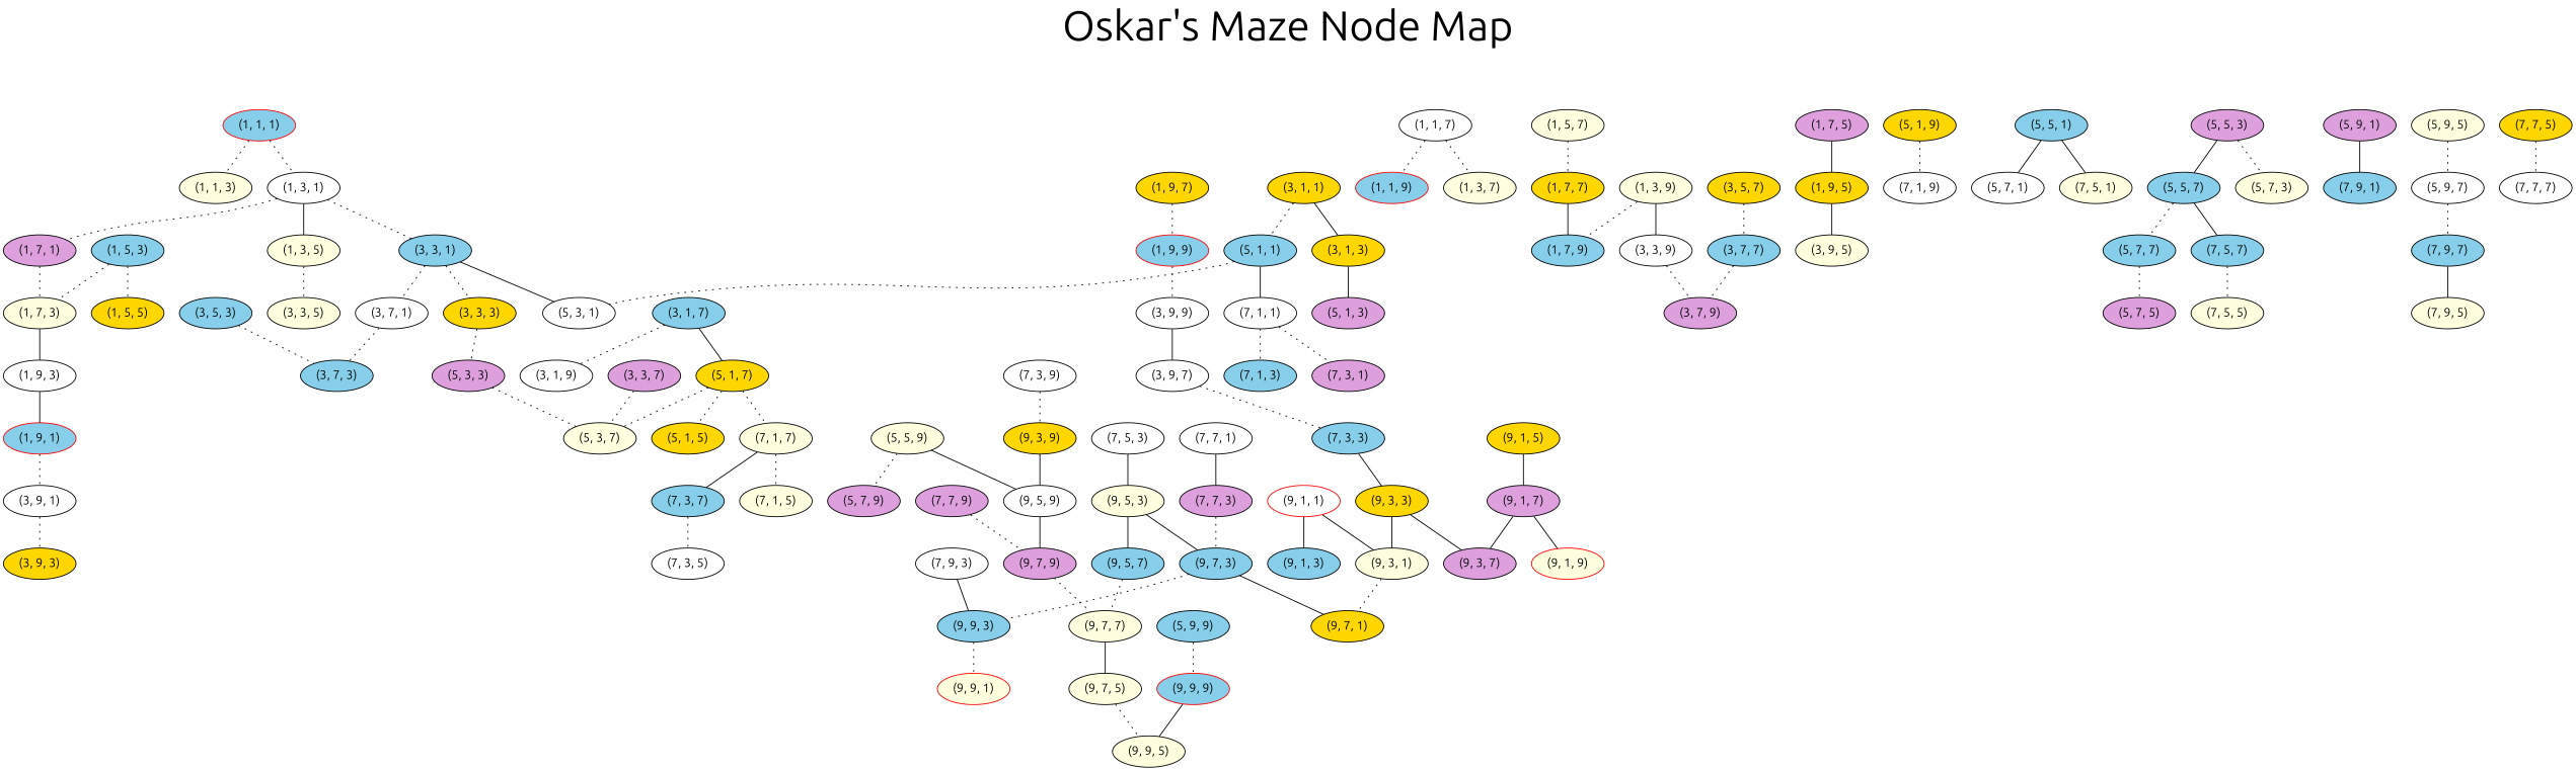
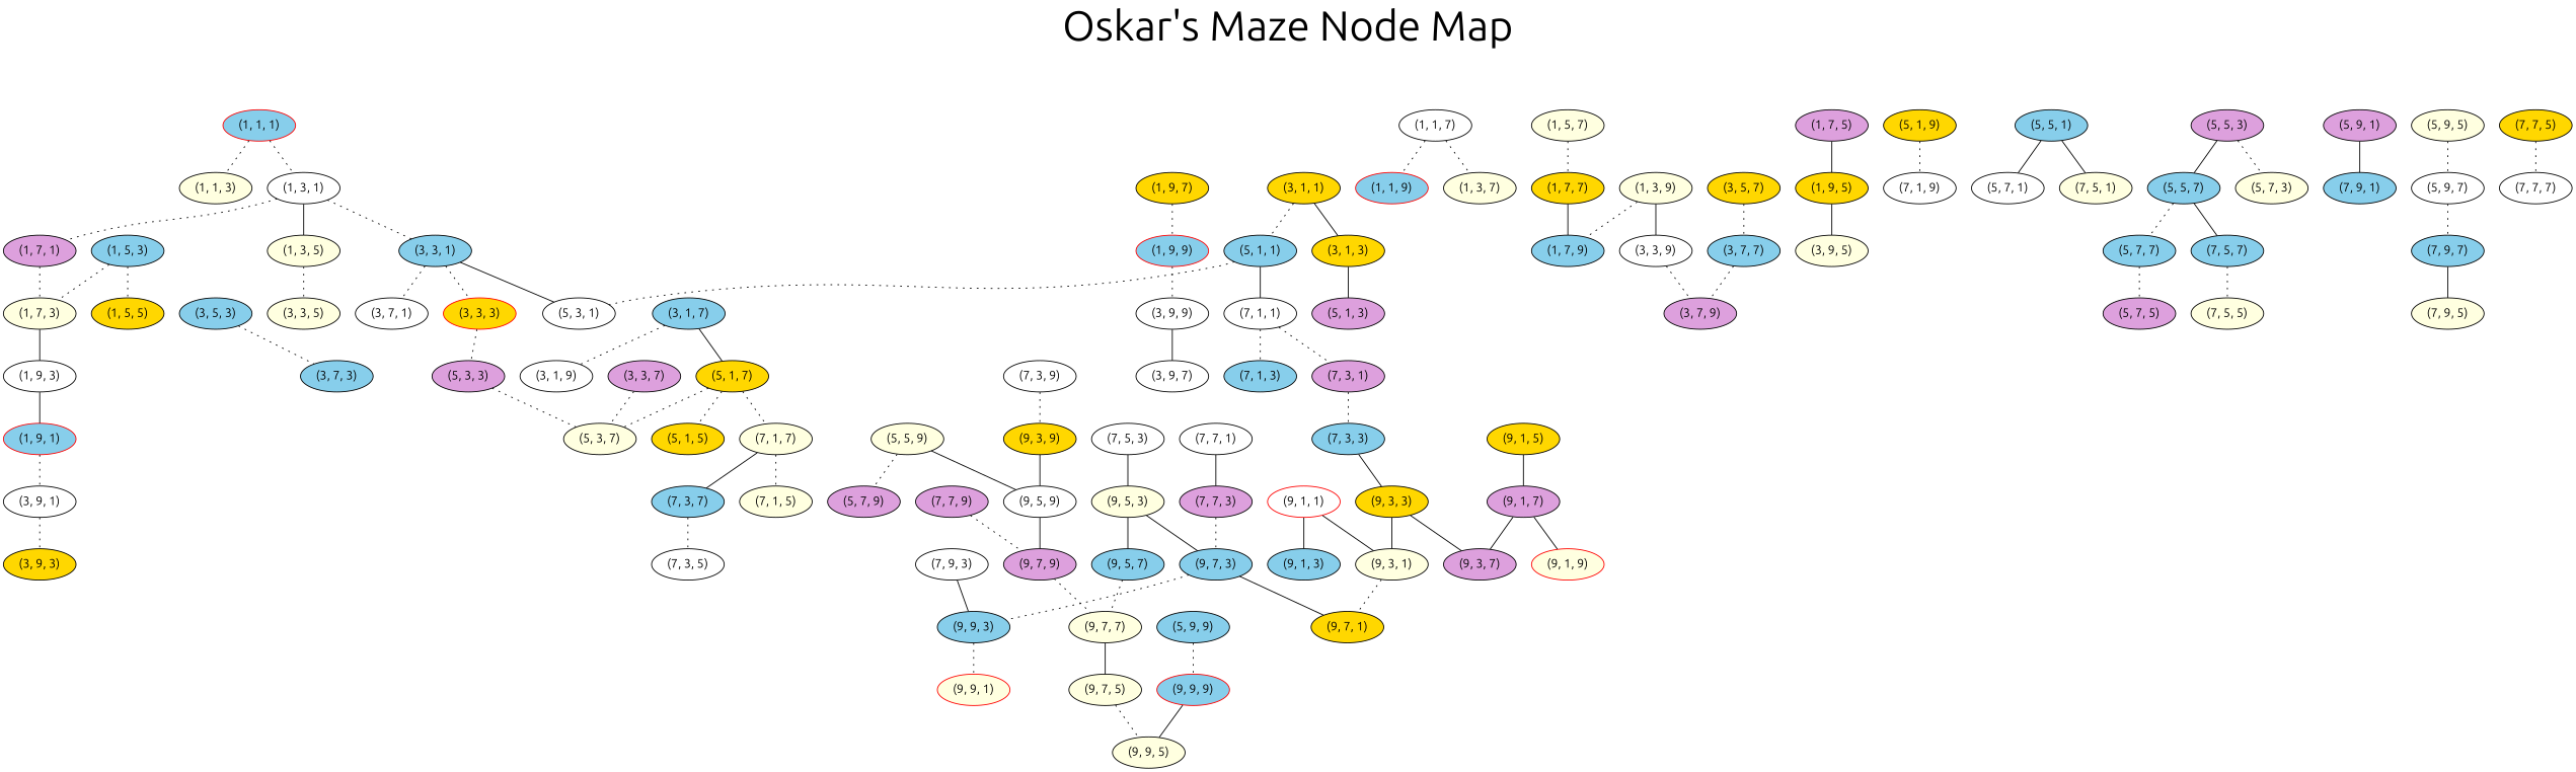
  strict graph {
    fontname=Ubuntu
    fontsize=48
    label="Oskar's Maze Node Map"
    labelloc=t
    node [fillcolor=skyblue fontname=Ubuntu style=filled]
    edge [fontname=Ubuntu style=dotted]
    "(1, 1, 1)" [color=red]
    "(1, 1, 3)" [fillcolor=lightyellow]
    "(1, 3, 1)" [fillcolor=white]
    "(1, 3, 5)" [fillcolor=lightyellow]
    "(1, 7, 1)" [fillcolor=plum]
    "(3, 3, 1)"
    "(1, 1, 9)" [color=red]
    "(1, 9, 1)" [color=red]
    "(3, 9, 1)" [fillcolor=white]
    "(3, 9, 3)" [fillcolor=gold]
    "(1, 9, 9)" [color=red]
    "(3, 9, 9)" [fillcolor=white]
    "(3, 9, 7)" [fillcolor=white]
    "(9, 1, 1)" [color=red fillcolor=white]
    "(9, 3, 1)" [fillcolor=lightyellow]
    "(9, 1, 3)"
    "(9, 7, 1)" [fillcolor=gold]
    "(9, 1, 9)" [color=red fillcolor=lightyellow]
    "(9, 9, 1)" [color=red fillcolor=lightyellow]
    "(9, 9, 9)" [color=red]
    "(9, 9, 5)" [fillcolor=lightyellow]
    "(3, 3, 5)" [fillcolor=lightyellow]
    "(1, 7, 3)" [fillcolor=lightyellow]
-   "(3, 3, 3)" [fillcolor=gold]
+   "(3, 3, 3)" [fillcolor=gold color=red]
    "(3, 7, 1)" [fillcolor=white]
    "(5, 3, 1)" [fillcolor=white]
    "(1, 1, 7)" [fillcolor=white]
    "(1, 3, 7)" [fillcolor=lightyellow]
    "(1, 9, 3)" [fillcolor=white]
    "(5, 3, 3)" [fillcolor=plum]
    "(3, 7, 3)"
    "(1, 3, 9)" [fillcolor=lightyellow]
    "(1, 7, 9)"
    "(3, 3, 9)" [fillcolor=white]
    "(3, 7, 9)" [fillcolor=plum]
    "(1, 5, 3)"
    "(1, 5, 5)" [fillcolor=gold]
    "(1, 5, 7)" [fillcolor=lightyellow]
    "(1, 7, 7)" [fillcolor=gold]
    "(1, 7, 5)" [fillcolor=plum]
    "(1, 9, 5)" [fillcolor=gold]
    "(3, 9, 5)" [fillcolor=lightyellow]
    "(1, 9, 7)" [fillcolor=gold]
    "(5, 3, 7)" [fillcolor=lightyellow]
    "(3, 1, 1)" [fillcolor=gold]
    "(3, 1, 3)" [fillcolor=gold]
    "(5, 1, 1)"
    "(5, 1, 3)" [fillcolor=plum]
    "(7, 1, 1)" [fillcolor=white]
    "(7, 1, 3)"
    "(7, 3, 1)" [fillcolor=plum]
    "(3, 1, 9)" [fillcolor=white]
    "(3, 1, 7)"
    "(5, 1, 7)" [fillcolor=gold]
    "(5, 1, 5)" [fillcolor=gold]
    "(7, 1, 7)" [fillcolor=lightyellow]
    "(7, 1, 5)" [fillcolor=lightyellow]
    "(7, 3, 7)"
    "(3, 3, 7)" [fillcolor=plum]
    "(3, 5, 3)"
    "(3, 5, 7)" [fillcolor=gold]
    "(3, 7, 7)"
    "(7, 3, 3)"
    "(7, 3, 5)" [fillcolor=white]
    "(5, 1, 9)" [fillcolor=gold]
    "(7, 1, 9)" [fillcolor=white]
    "(5, 7, 1)" [fillcolor=white]
    "(5, 5, 1)"
    "(7, 5, 1)" [fillcolor=lightyellow]
    "(5, 5, 3)" [fillcolor=plum]
    "(5, 5, 7)"
    "(5, 7, 3)" [fillcolor=lightyellow]
    "(5, 7, 7)"
    "(7, 5, 7)"
    "(5, 7, 5)" [fillcolor=plum]
    "(7, 5, 5)" [fillcolor=lightyellow]
    "(5, 5, 9)" [fillcolor=lightyellow]
    "(5, 7, 9)" [fillcolor=plum]
    "(9, 5, 9)" [fillcolor=white]
    "(9, 7, 9)" [fillcolor=plum]
    "(9, 7, 7)" [fillcolor=lightyellow]
    "(5, 9, 1)" [fillcolor=plum]
    "(7, 9, 1)"
    "(7, 9, 3)" [fillcolor=white]
    "(9, 9, 3)"
    "(5, 9, 5)" [fillcolor=lightyellow]
    "(5, 9, 7)" [fillcolor=white]
    "(7, 9, 7)"
    "(7, 9, 5)" [fillcolor=lightyellow]
    "(5, 9, 9)"
    "(9, 3, 3)" [fillcolor=gold]
    "(9, 3, 7)" [fillcolor=plum]
    "(7, 3, 9)" [fillcolor=white]
    "(9, 3, 9)" [fillcolor=gold]
    "(7, 5, 3)" [fillcolor=white]
    "(9, 5, 3)" [fillcolor=lightyellow]
    "(9, 7, 3)"
    "(9, 5, 7)"
    "(7, 7, 1)" [fillcolor=white]
    "(7, 7, 3)" [fillcolor=plum]
    "(7, 7, 5)" [fillcolor=gold]
    "(7, 7, 7)" [fillcolor=white]
    "(7, 7, 9)" [fillcolor=plum]
    "(9, 7, 5)" [fillcolor=lightyellow]
    "(9, 1, 5)" [fillcolor=gold]
    "(9, 1, 7)" [fillcolor=plum]
    "(1, 1, 1)" -- "(1, 1, 3)"
    "(1, 1, 1)" -- "(1, 3, 1)"
    "(1, 3, 1)" -- "(1, 3, 5)" [style=solid]
    "(1, 3, 1)" -- "(1, 7, 1)"
    "(1, 3, 1)" -- "(3, 3, 1)"
    "(1, 3, 5)" -- "(3, 3, 5)"
    "(1, 7, 1)" -- "(1, 7, 3)"
    "(3, 3, 1)" -- "(3, 3, 3)"
    "(3, 3, 1)" -- "(3, 7, 1)"
    "(3, 3, 1)" -- "(5, 3, 1)" [style=solid]
    "(1, 9, 1)" -- "(3, 9, 1)"
    "(3, 9, 1)" -- "(3, 9, 3)"
    "(1, 9, 9)" -- "(3, 9, 9)"
    "(3, 9, 9)" -- "(3, 9, 7)" [style=solid]
    "(9, 1, 1)" -- "(9, 3, 1)" [style=solid]
    "(9, 1, 1)" -- "(9, 1, 3)" [style=solid]
    "(9, 3, 1)" -- "(9, 7, 1)"
    "(9, 9, 9)" -- "(9, 9, 5)" [style=solid]
    "(1, 7, 3)" -- "(1, 9, 3)" [style=solid]
    "(3, 3, 3)" -- "(5, 3, 3)"
-   "(3, 7, 1)" -- "(3, 7, 3)"
    "(1, 1, 7)" -- "(1, 1, 9)"
    "(1, 1, 7)" -- "(1, 3, 7)"
    "(1, 9, 3)" -- "(1, 9, 1)" [style=solid]
    "(5, 3, 3)" -- "(5, 3, 7)"
    "(1, 3, 9)" -- "(1, 7, 9)"
    "(1, 3, 9)" -- "(3, 3, 9)" [style=solid]
    "(3, 3, 9)" -- "(3, 7, 9)"
    "(1, 5, 3)" -- "(1, 7, 3)"
    "(1, 5, 3)" -- "(1, 5, 5)"
    "(1, 5, 7)" -- "(1, 7, 7)"
    "(1, 7, 7)" -- "(1, 7, 9)" [style=solid]
    "(1, 7, 5)" -- "(1, 9, 5)" [style=solid]
    "(1, 9, 5)" -- "(3, 9, 5)" [style=solid]
    "(1, 9, 7)" -- "(1, 9, 9)"
    "(3, 1, 1)" -- "(3, 1, 3)" [style=solid]
    "(3, 1, 1)" -- "(5, 1, 1)"
    "(3, 1, 3)" -- "(5, 1, 3)" [style=solid]
    "(5, 1, 1)" -- "(5, 3, 1)"
    "(5, 1, 1)" -- "(7, 1, 1)" [style=solid]
    "(7, 1, 1)" -- "(7, 1, 3)"
    "(7, 1, 1)" -- "(7, 3, 1)"
-   "(3, 9, 7)" -- "(7, 3, 3)"
+   "(7, 3, 1)" -- "(7, 3, 3)"
    "(3, 1, 7)" -- "(3, 1, 9)"
    "(3, 1, 7)" -- "(5, 1, 7)" [style=solid]
    "(5, 1, 7)" -- "(5, 3, 7)"
    "(5, 1, 7)" -- "(5, 1, 5)"
    "(5, 1, 7)" -- "(7, 1, 7)"
    "(7, 1, 7)" -- "(7, 1, 5)"
    "(7, 1, 7)" -- "(7, 3, 7)" [style=solid]
    "(7, 3, 7)" -- "(7, 3, 5)"
    "(3, 3, 7)" -- "(5, 3, 7)"
    "(3, 5, 3)" -- "(3, 7, 3)"
    "(3, 5, 7)" -- "(3, 7, 7)"
    "(3, 7, 7)" -- "(3, 7, 9)"
    "(7, 3, 3)" -- "(9, 3, 3)" [style=solid]
    "(5, 1, 9)" -- "(7, 1, 9)"
    "(5, 5, 1)" -- "(5, 7, 1)" [style=solid]
    "(5, 5, 1)" -- "(7, 5, 1)" [style=solid]
    "(5, 5, 3)" -- "(5, 5, 7)" [style=solid]
    "(5, 5, 3)" -- "(5, 7, 3)"
    "(5, 5, 7)" -- "(5, 7, 7)"
    "(5, 5, 7)" -- "(7, 5, 7)" [style=solid]
    "(5, 7, 7)" -- "(5, 7, 5)"
    "(7, 5, 7)" -- "(7, 5, 5)"
    "(5, 5, 9)" -- "(5, 7, 9)"
    "(5, 5, 9)" -- "(9, 5, 9)" [style=solid]
    "(9, 5, 9)" -- "(9, 7, 9)" [style=solid]
    "(9, 7, 9)" -- "(9, 7, 7)"
    "(9, 7, 7)" -- "(9, 7, 5)" [style=solid]
    "(5, 9, 1)" -- "(7, 9, 1)" [style=solid]
    "(7, 9, 3)" -- "(9, 9, 3)" [style=solid]
    "(9, 9, 3)" -- "(9, 9, 1)"
    "(5, 9, 5)" -- "(5, 9, 7)"
    "(5, 9, 7)" -- "(7, 9, 7)"
    "(7, 9, 7)" -- "(7, 9, 5)" [style=solid]
    "(5, 9, 9)" -- "(9, 9, 9)"
    "(9, 3, 3)" -- "(9, 3, 1)" [style=solid]
    "(9, 3, 3)" -- "(9, 3, 7)" [style=solid]
    "(7, 3, 9)" -- "(9, 3, 9)"
    "(9, 3, 9)" -- "(9, 5, 9)" [style=solid]
    "(7, 5, 3)" -- "(9, 5, 3)" [style=solid]
    "(9, 5, 3)" -- "(9, 7, 3)" [style=solid]
    "(9, 5, 3)" -- "(9, 5, 7)" [style=solid]
    "(9, 7, 3)" -- "(9, 7, 1)" [style=solid]
    "(9, 7, 3)" -- "(9, 9, 3)"
    "(9, 5, 7)" -- "(9, 7, 7)"
    "(7, 7, 1)" -- "(7, 7, 3)" [style=solid]
    "(7, 7, 3)" -- "(9, 7, 3)"
    "(7, 7, 5)" -- "(7, 7, 7)"
    "(7, 7, 9)" -- "(9, 7, 9)"
    "(9, 7, 5)" -- "(9, 9, 5)"
    "(9, 1, 5)" -- "(9, 1, 7)" [style=solid]
    "(9, 1, 7)" -- "(9, 1, 9)" [style=solid]
    "(9, 1, 7)" -- "(9, 3, 7)" [style=solid]
  }
